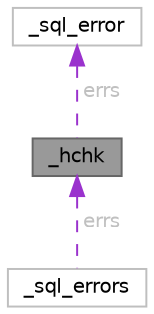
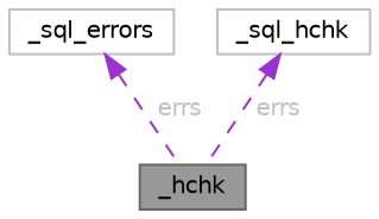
  digraph {
    node [color=grey75 fillcolor=white fontname=Helvetica fontsize=10 shape=box style=filled]
    edge [color=darkorchid3 dir=back fontcolor=grey fontname=Helvetica fontsize=10 labelfontname=Helvetica labelfontsize=10 style=dashed]
    n1 [color=gray40 fillcolor=grey60 fontcolor=black height=0.2 label=_hchk width=0.4]
    n2 [height=0.2 label=_sql_errors width=0.4]
-   n3 [height=0.2 label=_sql_error width=0.4]
-   n1 -> n2 [label=" errs"]
+   n3 [height=0.2 label=_sql_hchk width=0.4]
+   n2 -> n1 [label=" errs"]
    n3 -> n1 [label=" errs"]
  }
